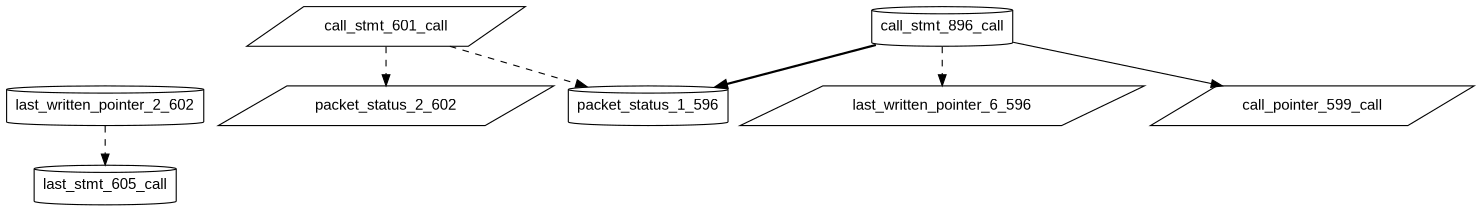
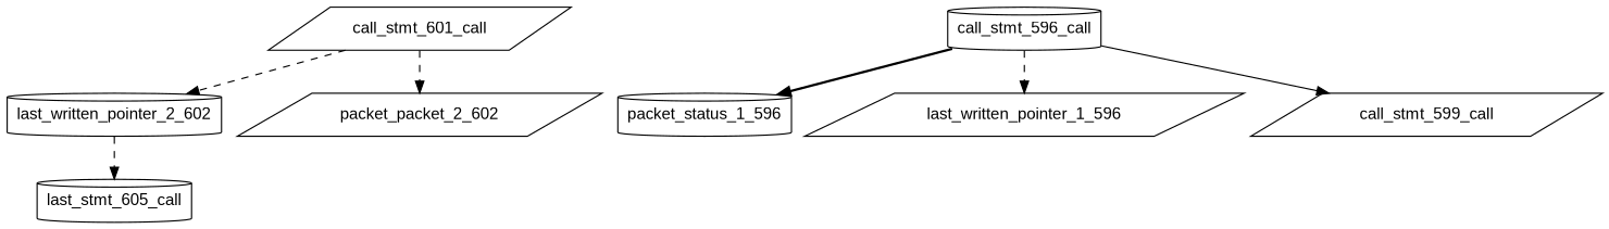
  digraph {
    fontname="Liberation Sans"
    node [fontname="Liberation Sans" shape=cylinder]
    edge [fontname="Liberation Sans" style=dashed]
    last_written_pointer_2_602
    n2 [label=last_stmt_605_call]
    packet_status_1_596
-   call_stmt_596_call [label=call_stmt_896_call]
-   last_written_pointer_1_596 [shape=parallelogram label=last_written_pointer_6_596]
-   call_stmt_599_call [shape=parallelogram label=call_pointer_599_call]
+   call_stmt_596_call
+   last_written_pointer_1_596 [shape=parallelogram]
+   call_stmt_599_call [shape=parallelogram]
    n7 [label=call_stmt_601_call shape=parallelogram]
-   packet_status_2_602 [shape=parallelogram]
+   packet_status_2_602 [shape=parallelogram label=packet_packet_2_602]
    last_written_pointer_2_602 -> n2
    call_stmt_596_call -> packet_status_1_596 [style=bold]
    call_stmt_596_call -> last_written_pointer_1_596
    call_stmt_596_call -> call_stmt_599_call [style=solid]
-   n7 -> packet_status_1_596
+   n7 -> last_written_pointer_2_602
    n7 -> packet_status_2_602
  }
